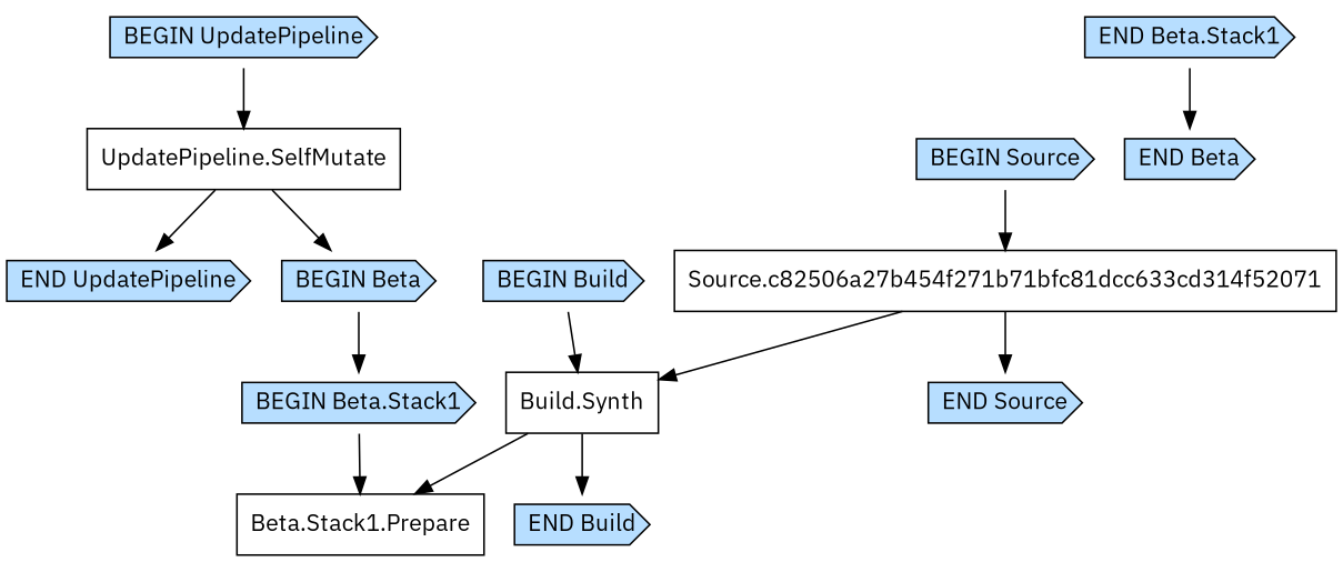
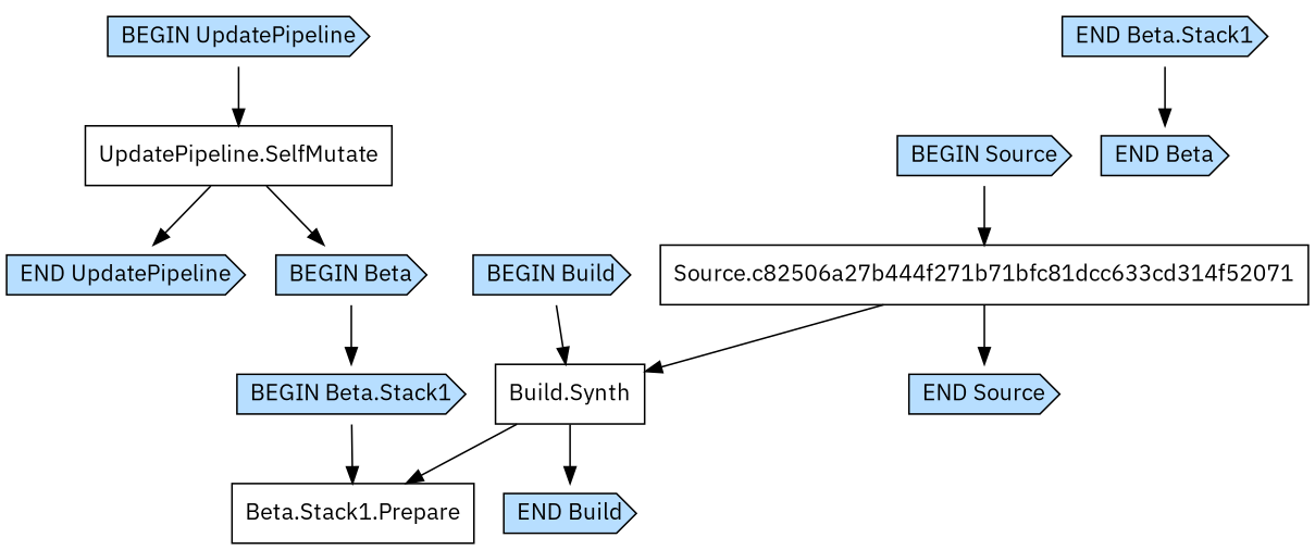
  digraph {
    fontname="IBM Plex Sans"
    node [fontname="IBM Plex Sans" shape=cds fillcolor="#b7deff" style=filled]
    edge [fontname="IBM Plex Sans"]
    "Build.Synth" [shape=box fillcolor="" style=""]
    "BEGIN Build"
    "END Build"
    "Beta.Stack1.Prepare" [shape=box fillcolor="" style=""]
    "UpdatePipeline.SelfMutate" [shape=box fillcolor="" style=""]
    "END UpdatePipeline"
    "BEGIN Beta"
-   "Source.c82506a27b454f271b71bfc81dcc633cd314f52071" [shape=box fillcolor="" style=""]
+   "Source.c82506a27b454f271b71bfc81dcc633cd314f52071" [shape=box label="Source.c82506a27b444f271b71bfc81dcc633cd314f52071" fillcolor="" style=""]
    "END Source"
    "BEGIN UpdatePipeline"
    "BEGIN Beta.Stack1"
    "END Beta.Stack1"
    "END Beta"
    "BEGIN Source"
    "Build.Synth" -> "END Build"
    "Build.Synth" -> "Beta.Stack1.Prepare"
    "BEGIN Build" -> "Build.Synth"
    "UpdatePipeline.SelfMutate" -> "END UpdatePipeline"
    "UpdatePipeline.SelfMutate" -> "BEGIN Beta"
    "BEGIN Beta" -> "BEGIN Beta.Stack1"
    "Source.c82506a27b454f271b71bfc81dcc633cd314f52071" -> "Build.Synth"
    "Source.c82506a27b454f271b71bfc81dcc633cd314f52071" -> "END Source"
    "BEGIN UpdatePipeline" -> "UpdatePipeline.SelfMutate"
    "BEGIN Beta.Stack1" -> "Beta.Stack1.Prepare"
    "END Beta.Stack1" -> "END Beta"
    "BEGIN Source" -> "Source.c82506a27b454f271b71bfc81dcc633cd314f52071"
  }
